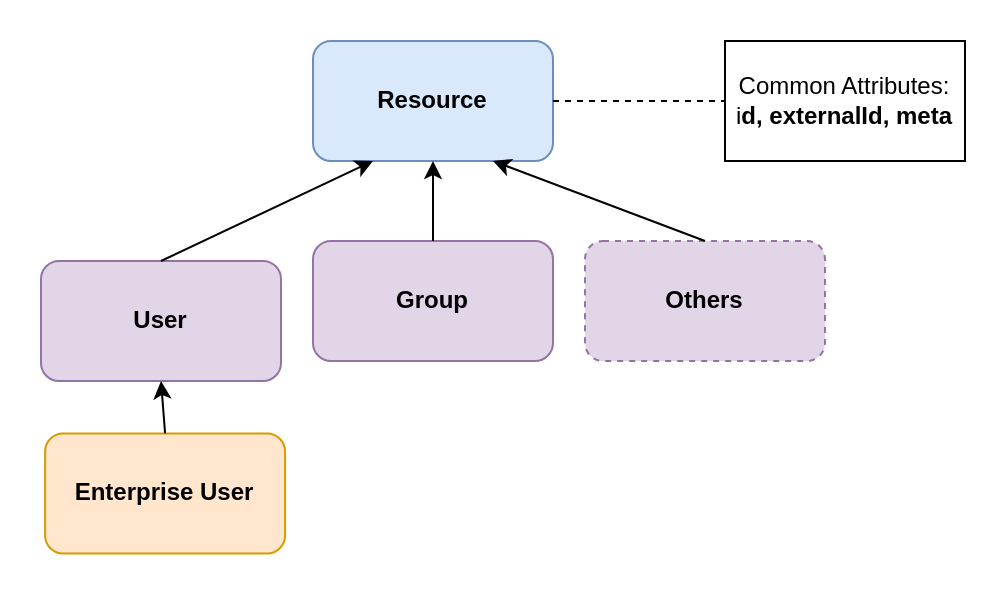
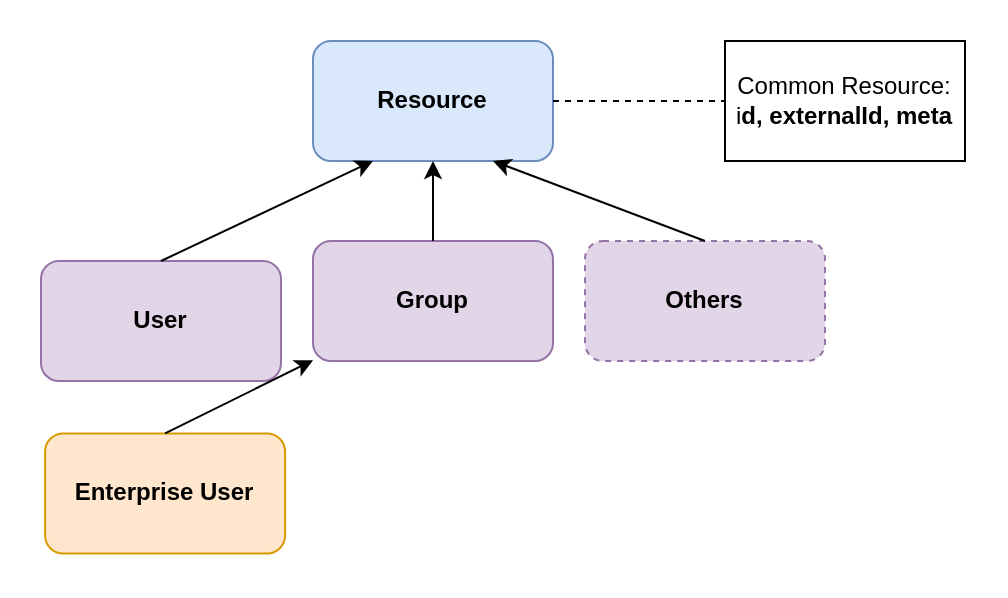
  <mxCell id="0" />
  <mxCell id="1" parent="0" />
  <mxCell id="2" value="&lt;b&gt;Resource&lt;/b&gt;" style="rounded=1;whiteSpace=wrap;html=1;fillColor=#dae8fc;strokeColor=#6c8ebf;" vertex="1" parent="1"><mxGeometry x="156" y="20" width="120" height="60" as="geometry" /></mxCell>
  <mxCell id="3" value="&lt;b&gt;User&lt;/b&gt;" style="rounded=1;whiteSpace=wrap;html=1;fillColor=#e1d5e7;strokeColor=#9673a6;" vertex="1" parent="1"><mxGeometry x="20" y="130" width="120" height="60" as="geometry" /></mxCell>
  <mxCell id="4" value="&lt;b&gt;Group&lt;/b&gt;" style="rounded=1;whiteSpace=wrap;html=1;fillColor=#e1d5e7;strokeColor=#9673a6;" vertex="1" parent="1"><mxGeometry x="156" y="120" width="120" height="60" as="geometry" /></mxCell>
  <mxCell id="5" value="&lt;b&gt;Others&lt;/b&gt;" style="rounded=1;whiteSpace=wrap;html=1;fillColor=#e1d5e7;strokeColor=#9673a6;dashed=1;" vertex="1" parent="1"><mxGeometry x="292" y="120" width="120" height="60" as="geometry" /></mxCell>
  <mxCell id="6" value="&lt;b&gt;Enterprise User&lt;/b&gt;" style="rounded=1;whiteSpace=wrap;html=1;fillColor=#ffe6cc;strokeColor=#d79b00;" vertex="1" parent="1"><mxGeometry x="22.047" y="216.22" width="120" height="60" as="geometry" /></mxCell>
- <mxCell id="7" value="Common Attributes:&lt;br&gt;i&lt;b&gt;d, externalId, meta&lt;/b&gt;" style="rounded=0;whiteSpace=wrap;html=1;" vertex="1" parent="1"><mxGeometry x="362" y="20" width="120" height="60" as="geometry" /></mxCell>
+ <mxCell id="7" value="Common Resource:&lt;br&gt;i&lt;b&gt;d, externalId, meta&lt;/b&gt;" style="rounded=0;whiteSpace=wrap;html=1;" vertex="1" parent="1"><mxGeometry x="362" y="20" width="120" height="60" as="geometry" /></mxCell>
  <mxCell id="8" value="" style="endArrow=classic;html=1;rounded=0;exitX=0.5;exitY=0;exitDx=0;exitDy=0;entryX=0.25;entryY=1;entryDx=0;entryDy=0;" edge="1" parent="1" source="3" target="2"><mxGeometry width="50" height="50" relative="1" as="geometry"><mxPoint x="82" y="100" as="sourcePoint" /><mxPoint x="132" y="50" as="targetPoint" /></mxGeometry></mxCell>
  <mxCell id="9" value="" style="endArrow=classic;html=1;rounded=0;exitX=0.5;exitY=0;exitDx=0;exitDy=0;entryX=0.5;entryY=1;entryDx=0;entryDy=0;" edge="1" parent="1" source="4" target="2"><mxGeometry width="50" height="50" relative="1" as="geometry"><mxPoint x="90" y="130" as="sourcePoint" /><mxPoint x="196" y="90" as="targetPoint" /></mxGeometry></mxCell>
  <mxCell id="10" value="" style="endArrow=classic;html=1;rounded=0;exitX=0.5;exitY=0;exitDx=0;exitDy=0;entryX=0.75;entryY=1;entryDx=0;entryDy=0;dashed=0;" edge="1" parent="1" source="5" target="2"><mxGeometry width="50" height="50" relative="1" as="geometry"><mxPoint x="100" y="140" as="sourcePoint" /><mxPoint x="206" y="100" as="targetPoint" /></mxGeometry></mxCell>
- <mxCell id="11" value="" style="endArrow=classic;html=1;rounded=0;exitX=0.5;exitY=0;exitDx=0;exitDy=0;entryX=0.5;entryY=1;entryDx=0;entryDy=0;" edge="1" parent="1" source="6" target="3"><mxGeometry width="50" height="50" relative="1" as="geometry"><mxPoint x="110" y="150" as="sourcePoint" /><mxPoint x="216" y="110" as="targetPoint" /></mxGeometry></mxCell>
+ <mxCell id="11" value="" style="endArrow=classic;html=1;rounded=0;exitX=0.5;exitY=0;exitDx=0;exitDy=0;" edge="1" parent="1" source="6" target="4"><mxGeometry width="50" height="50" relative="1" as="geometry"><mxPoint x="110" y="150" as="sourcePoint" /><mxPoint x="216" y="110" as="targetPoint" /></mxGeometry></mxCell>
  <mxCell id="12" value="" style="endArrow=none;dashed=1;html=1;rounded=0;exitX=1;exitY=0.5;exitDx=0;exitDy=0;entryX=0;entryY=0.5;entryDx=0;entryDy=0;" edge="1" parent="1" source="2" target="7"><mxGeometry width="50" height="50" relative="1" as="geometry"><mxPoint x="192" y="270" as="sourcePoint" /><mxPoint x="242" y="220" as="targetPoint" /></mxGeometry></mxCell>
